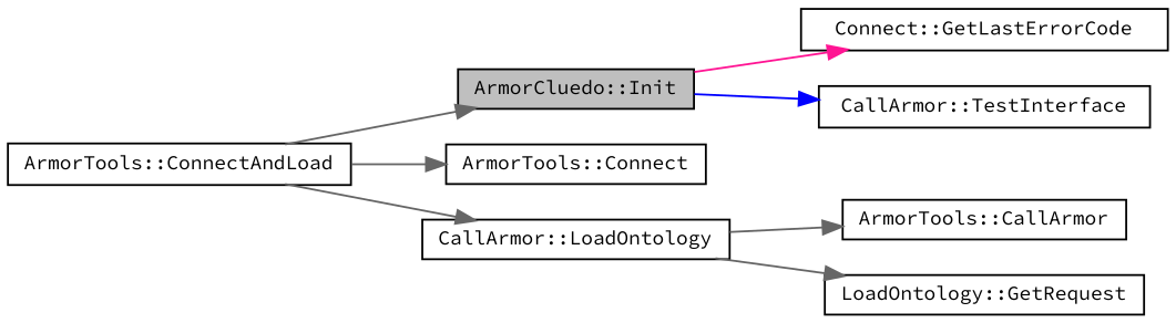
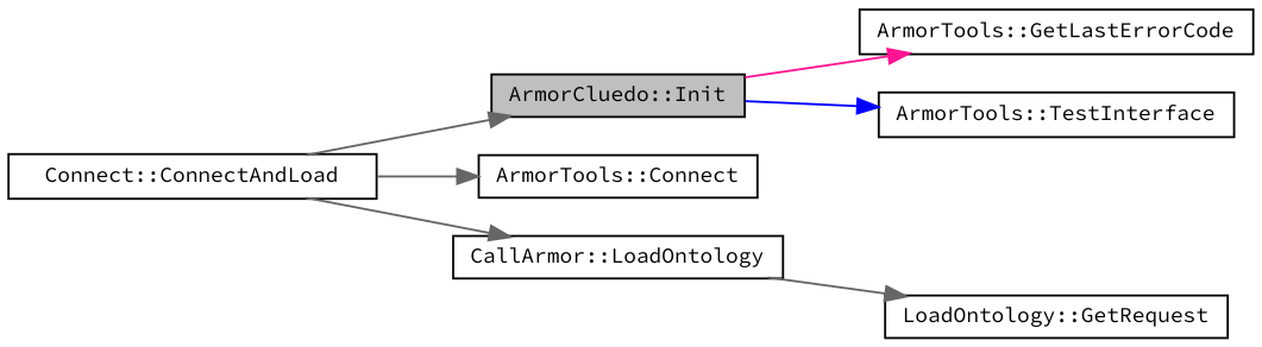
  digraph {
    fontname="Source Code Pro"
    rankdir=LR
    node [color=black fillcolor=white fontname="Source Code Pro" fontsize=10 shape=record style=filled]
    edge [color=gray40 fontname="Source Code Pro" fontsize=10 labelfontname=Helvetica labelfontsize=10 style=solid]
    n1 [fillcolor=grey75 fontcolor=black height=0.2 label="ArmorCluedo::Init" width=0.4]
-   n2 [height=0.2 label="Connect::GetLastErrorCode" width=0.4]
-   n3 [height=0.2 label="CallArmor::TestInterface" width=0.4]
-   n4 [height=0.2 label="ArmorTools::ConnectAndLoad" width=0.4]
+   n2 [height=0.2 label="ArmorTools::GetLastErrorCode" width=0.4]
+   n3 [height=0.2 label="ArmorTools::TestInterface" width=0.4]
+   n4 [height=0.2 label="Connect::ConnectAndLoad" width=0.4]
    n5 [height=0.2 label="ArmorTools::Connect" width=0.4]
    n6 [height=0.2 label="CallArmor::LoadOntology" width=0.4]
-   n7 [height=0.2 label="ArmorTools::CallArmor" width=0.4]
    n8 [height=0.2 label="LoadOntology::GetRequest" width=0.4]
    n1 -> n2 [color=deeppink]
    n1 -> n3 [color=blue]
    n4 -> n1
    n4 -> n5
    n4 -> n6
-   n6 -> n7
    n6 -> n8
  }
